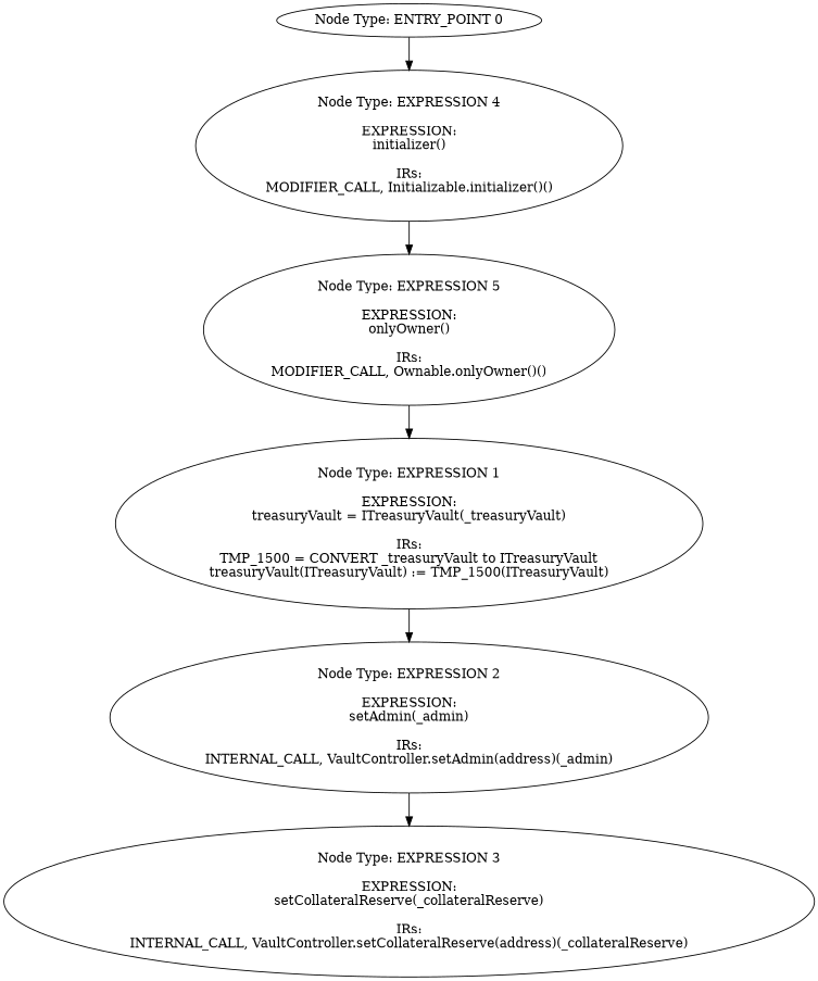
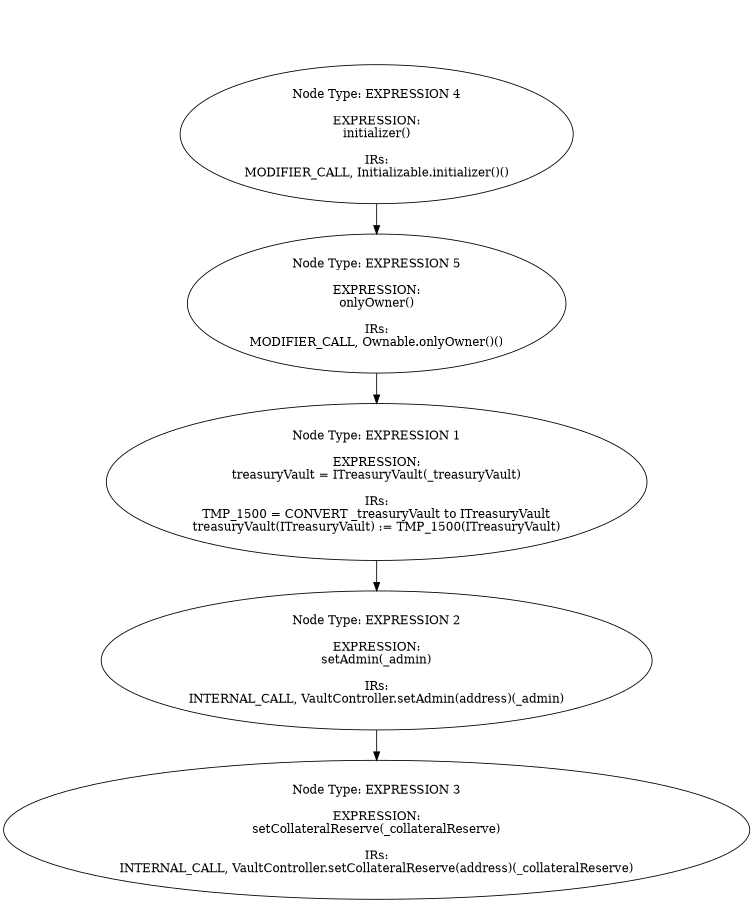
  digraph {
-   n1 [label="Node Type: ENTRY_POINT 0\n"]
    n2 [label="Node Type: EXPRESSION 4\n\nEXPRESSION:\ninitializer()\n\nIRs:\nMODIFIER_CALL, Initializable.initializer()()"]
    n3 [label="Node Type: EXPRESSION 5\n\nEXPRESSION:\nonlyOwner()\n\nIRs:\nMODIFIER_CALL, Ownable.onlyOwner()()"]
    n4 [label="Node Type: EXPRESSION 1\n\nEXPRESSION:\ntreasuryVault = ITreasuryVault(_treasuryVault)\n\nIRs:\nTMP_1500 = CONVERT _treasuryVault to ITreasuryVault\ntreasuryVault(ITreasuryVault) := TMP_1500(ITreasuryVault)"]
    n5 [label="Node Type: EXPRESSION 2\n\nEXPRESSION:\nsetAdmin(_admin)\n\nIRs:\nINTERNAL_CALL, VaultController.setAdmin(address)(_admin)"]
    n6 [label="Node Type: EXPRESSION 3\n\nEXPRESSION:\nsetCollateralReserve(_collateralReserve)\n\nIRs:\nINTERNAL_CALL, VaultController.setCollateralReserve(address)(_collateralReserve)"]
-   n1 -> n2
    n2 -> n3
    n3 -> n4
    n4 -> n5
    n5 -> n6
  }
